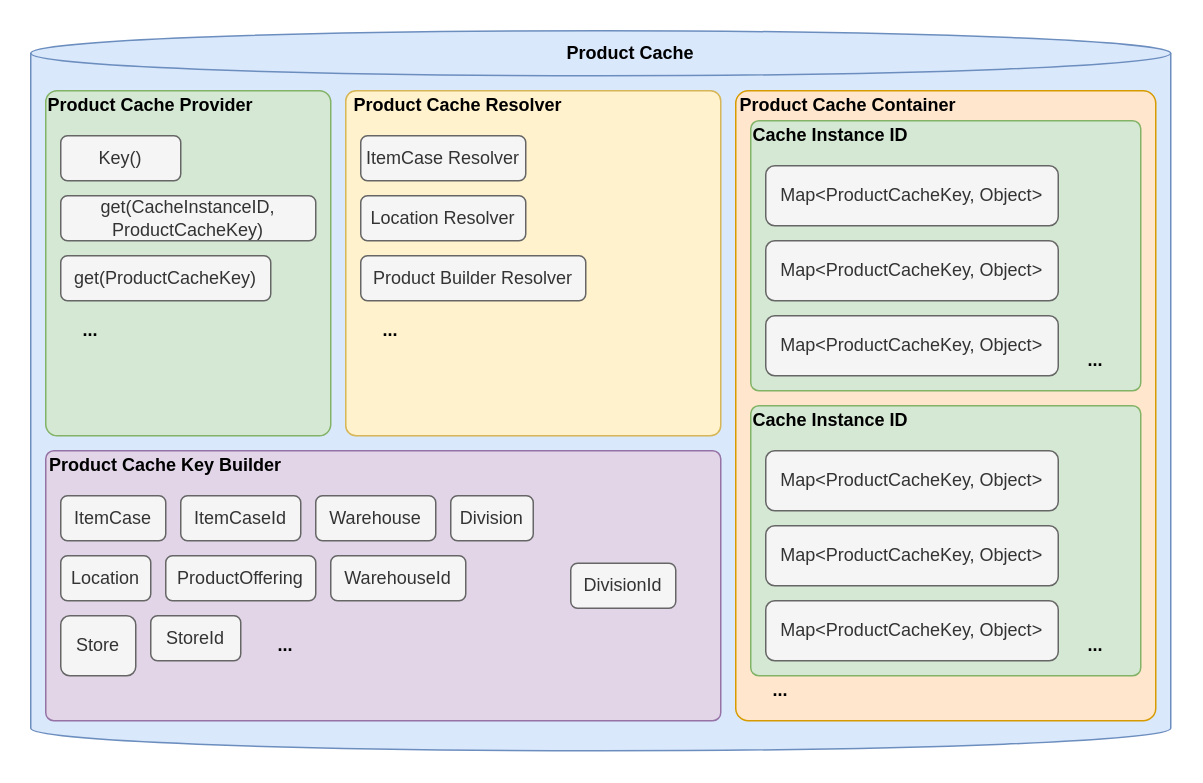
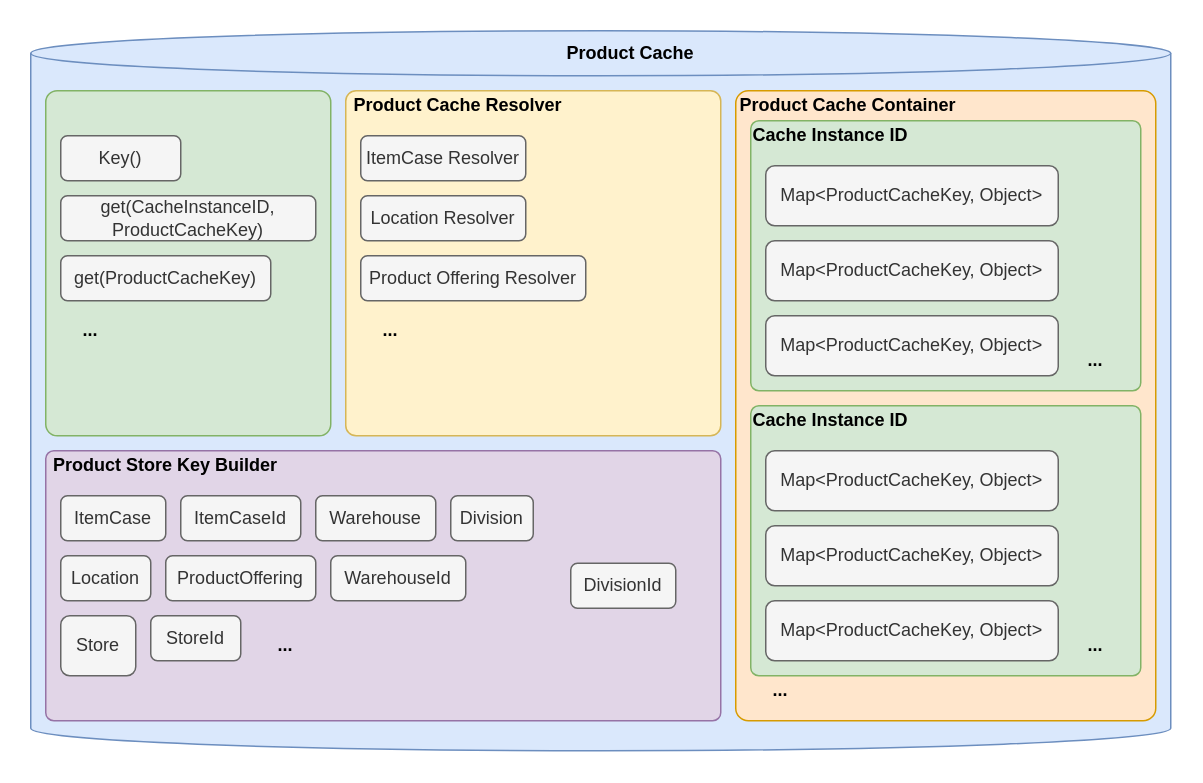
  <mxCell id="0" />
  <mxCell id="1" parent="0" />
  <mxCell id="2" value="" style="shape=cylinder3;whiteSpace=wrap;html=1;boundedLbl=1;backgroundOutline=1;size=15;fillColor=#dae8fc;strokeColor=#6c8ebf;" parent="1" vertex="1"><mxGeometry x="20" y="20" width="760" height="480" as="geometry" /></mxCell>
  <mxCell id="3" value="" style="rounded=1;whiteSpace=wrap;html=1;arcSize=3;fillColor=#ffe6cc;strokeColor=#d79b00;" parent="1" vertex="1"><mxGeometry x="490" y="60" width="280" height="420" as="geometry" /></mxCell>
  <mxCell id="4" value="&lt;b&gt;Product Cache&lt;/b&gt;" style="text;html=1;strokeColor=none;fillColor=none;align=center;verticalAlign=middle;whiteSpace=wrap;rounded=0;" parent="1" vertex="1"><mxGeometry x="375" y="25" width="90" height="20" as="geometry" /></mxCell>
  <mxCell id="5" value="" style="rounded=1;whiteSpace=wrap;html=1;arcSize=4;fillColor=#d5e8d4;strokeColor=#82b366;" parent="1" vertex="1"><mxGeometry x="30" y="60" width="190" height="230" as="geometry" /></mxCell>
- <mxCell id="6" value="&lt;b&gt;Product Cache Provider&lt;/b&gt;" style="text;html=1;strokeColor=none;fillColor=none;align=center;verticalAlign=middle;whiteSpace=wrap;rounded=0;" parent="1" vertex="1"><mxGeometry x="30" y="60" width="140" height="20" as="geometry" /></mxCell>
  <mxCell id="7" value="" style="rounded=1;whiteSpace=wrap;html=1;arcSize=3;fillColor=#e1d5e7;strokeColor=#9673a6;" parent="1" vertex="1"><mxGeometry x="30" y="300" width="450" height="180" as="geometry" /></mxCell>
- <mxCell id="8" value="&lt;b&gt;Product Cache Key Builder&lt;/b&gt;" style="text;html=1;strokeColor=none;fillColor=none;align=center;verticalAlign=middle;whiteSpace=wrap;rounded=0;" parent="1" vertex="1"><mxGeometry x="30" y="300" width="160" height="20" as="geometry" /></mxCell>
+ <mxCell id="8" value="&lt;b&gt;Product Store Key Builder&lt;/b&gt;" style="text;html=1;strokeColor=none;fillColor=none;align=center;verticalAlign=middle;whiteSpace=wrap;rounded=0;" parent="1" vertex="1"><mxGeometry x="30" y="300" width="160" height="20" as="geometry" /></mxCell>
  <mxCell id="9" value="" style="rounded=1;whiteSpace=wrap;html=1;arcSize=3;fillColor=#fff2cc;strokeColor=#d6b656;" parent="1" vertex="1"><mxGeometry x="230" y="60" width="250" height="230" as="geometry" /></mxCell>
  <mxCell id="10" value="&lt;b&gt;Product Cache Resolver&lt;/b&gt;" style="text;html=1;strokeColor=none;fillColor=none;align=center;verticalAlign=middle;whiteSpace=wrap;rounded=0;" parent="1" vertex="1"><mxGeometry x="230" y="60" width="150" height="20" as="geometry" /></mxCell>
  <mxCell id="11" value="&lt;b&gt;Product Cache Container&lt;/b&gt;" style="text;html=1;strokeColor=none;fillColor=none;align=center;verticalAlign=middle;whiteSpace=wrap;rounded=0;" parent="1" vertex="1"><mxGeometry x="490" y="60" width="150" height="20" as="geometry" /></mxCell>
  <mxCell id="12" value="ItemCase" style="rounded=1;whiteSpace=wrap;html=1;fillColor=#f5f5f5;strokeColor=#666666;fontColor=#333333;" parent="1" vertex="1"><mxGeometry x="40" y="330" width="70" height="30" as="geometry" /></mxCell>
  <mxCell id="13" value="Location" style="rounded=1;whiteSpace=wrap;html=1;fillColor=#f5f5f5;strokeColor=#666666;fontColor=#333333;" parent="1" vertex="1"><mxGeometry x="40" y="370" width="60" height="30" as="geometry" /></mxCell>
  <mxCell id="14" value="Warehouse" style="rounded=1;whiteSpace=wrap;html=1;fillColor=#f5f5f5;strokeColor=#666666;fontColor=#333333;" parent="1" vertex="1"><mxGeometry x="210" y="330" width="80" height="30" as="geometry" /></mxCell>
  <mxCell id="15" value="Division" style="rounded=1;whiteSpace=wrap;html=1;fillColor=#f5f5f5;strokeColor=#666666;fontColor=#333333;" parent="1" vertex="1"><mxGeometry x="300" y="330" width="55" height="30" as="geometry" /></mxCell>
  <mxCell id="16" value="Store" style="rounded=1;whiteSpace=wrap;html=1;fillColor=#f5f5f5;strokeColor=#666666;fontColor=#333333;" parent="1" vertex="1"><mxGeometry x="40" y="410" width="50" height="40" as="geometry" /></mxCell>
  <mxCell id="17" value="WarehouseId" style="rounded=1;whiteSpace=wrap;html=1;fillColor=#f5f5f5;strokeColor=#666666;fontColor=#333333;" parent="1" vertex="1"><mxGeometry x="220" y="370" width="90" height="30" as="geometry" /></mxCell>
  <mxCell id="18" value="DivisionId" style="rounded=1;whiteSpace=wrap;html=1;fillColor=#f5f5f5;strokeColor=#666666;fontColor=#333333;" parent="1" vertex="1"><mxGeometry x="380" y="375" width="70" height="30" as="geometry" /></mxCell>
  <mxCell id="19" value="StoreId" style="rounded=1;whiteSpace=wrap;html=1;fillColor=#f5f5f5;strokeColor=#666666;fontColor=#333333;" parent="1" vertex="1"><mxGeometry x="100" y="410" width="60" height="30" as="geometry" /></mxCell>
  <mxCell id="20" value="ProductOffering" style="rounded=1;whiteSpace=wrap;html=1;fillColor=#f5f5f5;strokeColor=#666666;fontColor=#333333;" parent="1" vertex="1"><mxGeometry x="110" y="370" width="100" height="30" as="geometry" /></mxCell>
  <mxCell id="21" value="ItemCaseId" style="rounded=1;whiteSpace=wrap;html=1;fillColor=#f5f5f5;strokeColor=#666666;fontColor=#333333;" parent="1" vertex="1"><mxGeometry x="120" y="330" width="80" height="30" as="geometry" /></mxCell>
  <mxCell id="22" value="&lt;b&gt;...&lt;/b&gt;" style="text;html=1;strokeColor=none;fillColor=none;align=center;verticalAlign=middle;whiteSpace=wrap;rounded=0;" parent="1" vertex="1"><mxGeometry x="170" y="420" width="40" height="20" as="geometry" /></mxCell>
  <mxCell id="23" value="ItemCase Resolver" style="rounded=1;whiteSpace=wrap;html=1;fillColor=#f5f5f5;strokeColor=#666666;fontColor=#333333;" parent="1" vertex="1"><mxGeometry x="240" y="90" width="110" height="30" as="geometry" /></mxCell>
  <mxCell id="24" value="Location Resolver" style="rounded=1;whiteSpace=wrap;html=1;fillColor=#f5f5f5;strokeColor=#666666;fontColor=#333333;" parent="1" vertex="1"><mxGeometry x="240" y="130" width="110" height="30" as="geometry" /></mxCell>
- <mxCell id="25" value="Product Builder Resolver" style="rounded=1;whiteSpace=wrap;html=1;fillColor=#f5f5f5;strokeColor=#666666;fontColor=#333333;" parent="1" vertex="1"><mxGeometry x="240" y="170" width="150" height="30" as="geometry" /></mxCell>
+ <mxCell id="25" value="Product Offering Resolver" style="rounded=1;whiteSpace=wrap;html=1;fillColor=#f5f5f5;strokeColor=#666666;fontColor=#333333;" parent="1" vertex="1"><mxGeometry x="240" y="170" width="150" height="30" as="geometry" /></mxCell>
  <mxCell id="26" value="&lt;b&gt;...&lt;/b&gt;" style="text;html=1;strokeColor=none;fillColor=none;align=center;verticalAlign=middle;whiteSpace=wrap;rounded=0;" parent="1" vertex="1"><mxGeometry x="240" y="210" width="40" height="20" as="geometry" /></mxCell>
  <mxCell id="27" value="" style="group" parent="1" vertex="1" connectable="0"><mxGeometry x="500" y="80" width="260" height="180" as="geometry" /></mxCell>
  <mxCell id="28" value="" style="rounded=1;whiteSpace=wrap;html=1;arcSize=3;fillColor=#d5e8d4;strokeColor=#82b366;" parent="27" vertex="1"><mxGeometry width="260" height="180" as="geometry" /></mxCell>
  <mxCell id="29" value="Map&amp;lt;ProductCacheKey, Object&amp;gt;" style="rounded=1;whiteSpace=wrap;html=1;fillColor=#f5f5f5;strokeColor=#666666;fontColor=#333333;" parent="27" vertex="1"><mxGeometry x="10" y="30" width="195" height="40" as="geometry" /></mxCell>
  <mxCell id="30" value="Map&amp;lt;ProductCacheKey, Object&amp;gt;" style="rounded=1;whiteSpace=wrap;html=1;fillColor=#f5f5f5;strokeColor=#666666;fontColor=#333333;" parent="27" vertex="1"><mxGeometry x="10" y="80" width="195" height="40" as="geometry" /></mxCell>
  <mxCell id="31" value="Map&amp;lt;ProductCacheKey, Object&amp;gt;" style="rounded=1;whiteSpace=wrap;html=1;fillColor=#f5f5f5;strokeColor=#666666;fontColor=#333333;" parent="27" vertex="1"><mxGeometry x="10" y="130" width="195" height="40" as="geometry" /></mxCell>
  <mxCell id="32" value="&lt;b&gt;Cache Instance ID&amp;nbsp;&lt;/b&gt;" style="text;html=1;strokeColor=none;fillColor=none;align=center;verticalAlign=middle;whiteSpace=wrap;rounded=0;" parent="27" vertex="1"><mxGeometry width="110" height="20" as="geometry" /></mxCell>
  <mxCell id="33" value="&lt;b&gt;...&lt;/b&gt;" style="text;html=1;strokeColor=none;fillColor=none;align=center;verticalAlign=middle;whiteSpace=wrap;rounded=0;" parent="27" vertex="1"><mxGeometry x="210" y="150" width="40" height="20" as="geometry" /></mxCell>
  <mxCell id="34" value="" style="group" parent="1" vertex="1" connectable="0"><mxGeometry x="500" y="270" width="260" height="180" as="geometry" /></mxCell>
  <mxCell id="35" value="" style="rounded=1;whiteSpace=wrap;html=1;arcSize=3;fillColor=#d5e8d4;strokeColor=#82b366;" parent="34" vertex="1"><mxGeometry width="260" height="180" as="geometry" /></mxCell>
  <mxCell id="36" value="Map&amp;lt;ProductCacheKey, Object&amp;gt;" style="rounded=1;whiteSpace=wrap;html=1;fillColor=#f5f5f5;strokeColor=#666666;fontColor=#333333;" parent="34" vertex="1"><mxGeometry x="10" y="30" width="195" height="40" as="geometry" /></mxCell>
  <mxCell id="37" value="Map&amp;lt;ProductCacheKey, Object&amp;gt;" style="rounded=1;whiteSpace=wrap;html=1;fillColor=#f5f5f5;strokeColor=#666666;fontColor=#333333;" parent="34" vertex="1"><mxGeometry x="10" y="80" width="195" height="40" as="geometry" /></mxCell>
  <mxCell id="38" value="Map&amp;lt;ProductCacheKey, Object&amp;gt;" style="rounded=1;whiteSpace=wrap;html=1;fillColor=#f5f5f5;strokeColor=#666666;fontColor=#333333;" parent="34" vertex="1"><mxGeometry x="10" y="130" width="195" height="40" as="geometry" /></mxCell>
  <mxCell id="39" value="&lt;b&gt;Cache Instance ID&amp;nbsp;&lt;/b&gt;" style="text;html=1;strokeColor=none;fillColor=none;align=center;verticalAlign=middle;whiteSpace=wrap;rounded=0;" parent="34" vertex="1"><mxGeometry width="110" height="20" as="geometry" /></mxCell>
  <mxCell id="40" value="&lt;b&gt;...&lt;/b&gt;" style="text;html=1;strokeColor=none;fillColor=none;align=center;verticalAlign=middle;whiteSpace=wrap;rounded=0;" parent="34" vertex="1"><mxGeometry x="210" y="150" width="40" height="20" as="geometry" /></mxCell>
  <mxCell id="41" value="&lt;b&gt;...&lt;/b&gt;" style="text;html=1;strokeColor=none;fillColor=none;align=center;verticalAlign=middle;whiteSpace=wrap;rounded=0;" parent="1" vertex="1"><mxGeometry x="500" y="450" width="40" height="20" as="geometry" /></mxCell>
  <mxCell id="42" value="Key()" style="rounded=1;whiteSpace=wrap;html=1;fillColor=#f5f5f5;strokeColor=#666666;fontColor=#333333;" parent="1" vertex="1"><mxGeometry x="40" y="90" width="80" height="30" as="geometry" /></mxCell>
  <mxCell id="43" value="get(CacheInstanceID, ProductCacheKey)" style="rounded=1;whiteSpace=wrap;html=1;fillColor=#f5f5f5;strokeColor=#666666;fontColor=#333333;" parent="1" vertex="1"><mxGeometry x="40" y="130" width="170" height="30" as="geometry" /></mxCell>
  <mxCell id="44" value="get(ProductCacheKey)" style="rounded=1;whiteSpace=wrap;html=1;fillColor=#f5f5f5;strokeColor=#666666;fontColor=#333333;" parent="1" vertex="1"><mxGeometry x="40" y="170" width="140" height="30" as="geometry" /></mxCell>
  <mxCell id="45" value="&lt;b&gt;...&lt;/b&gt;" style="text;html=1;strokeColor=none;fillColor=none;align=center;verticalAlign=middle;whiteSpace=wrap;rounded=0;" parent="1" vertex="1"><mxGeometry x="40" y="210" width="40" height="20" as="geometry" /></mxCell>
